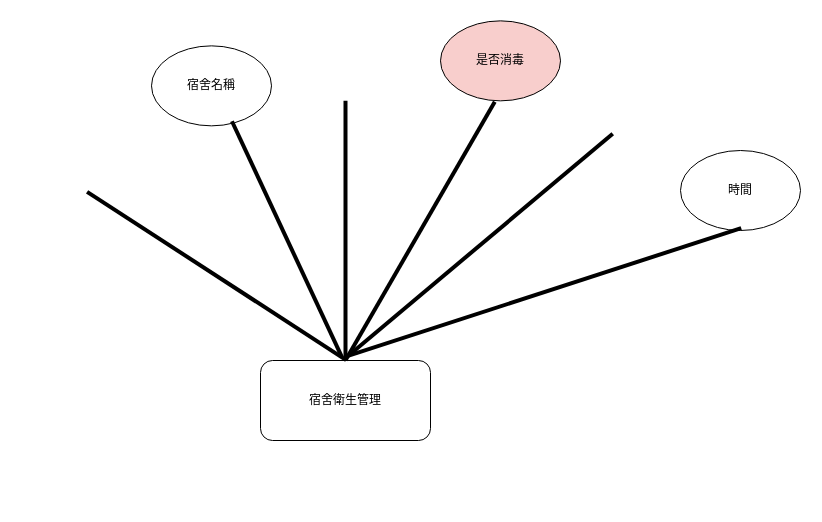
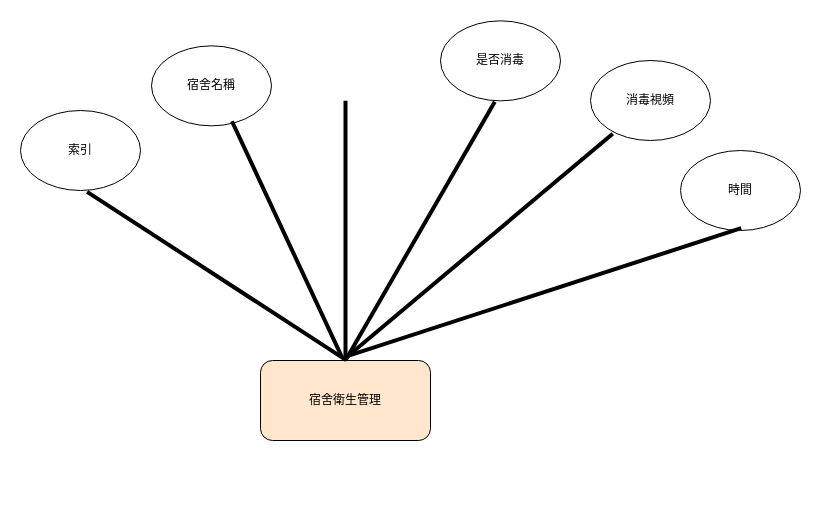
  <mxCell id="0" />
  <mxCell id="1" parent="0" />
- <mxCell id="2" value="宿舍衛生管理" style="rounded=1;whiteSpace=wrap;html=1;" vertex="1" parent="1"><mxGeometry x="260" y="360" width="170" height="80" as="geometry" /></mxCell>
+ <mxCell id="2" value="宿舍衛生管理" style="rounded=1;whiteSpace=wrap;html=1;fillColor=#ffe6cc;" vertex="1" parent="1"><mxGeometry x="260" y="360" width="170" height="80" as="geometry" /></mxCell>
+ <mxCell id="3" value="索引" style="ellipse;whiteSpace=wrap;html=1;" vertex="1" parent="1"><mxGeometry x="20" y="110" width="120" height="80" as="geometry" /></mxCell>
  <mxCell id="4" value="宿舍名稱" style="ellipse;whiteSpace=wrap;html=1;" vertex="1" parent="1"><mxGeometry x="151" y="45.35" width="120" height="80" as="geometry" /></mxCell>
- <mxCell id="5" value="是否消毒" style="ellipse;whiteSpace=wrap;html=1;fillColor=#f8cecc;" vertex="1" parent="1"><mxGeometry x="440" y="20.35" width="120" height="80" as="geometry" /></mxCell>
+ <mxCell id="5" value="是否消毒" style="ellipse;whiteSpace=wrap;html=1;" vertex="1" parent="1"><mxGeometry x="440" y="20.35" width="120" height="80" as="geometry" /></mxCell>
+ <mxCell id="6" value="消毒視頻" style="ellipse;whiteSpace=wrap;html=1;" vertex="1" parent="1"><mxGeometry x="590" y="60" width="120" height="80" as="geometry" /></mxCell>
  <mxCell id="7" value="時間" style="ellipse;whiteSpace=wrap;html=1;" vertex="1" parent="1"><mxGeometry x="680" y="150" width="120" height="80" as="geometry" /></mxCell>
  <mxCell id="8" value="" style="line;strokeWidth=4;direction=south;html=1;perimeter=backbonePerimeter;points=[];outlineConnect=0;rotation=-57;" vertex="1" parent="1"><mxGeometry x="211.15" y="120.98" width="10" height="308.94" as="geometry" /></mxCell>
  <mxCell id="9" value="" style="line;strokeWidth=4;direction=south;html=1;perimeter=backbonePerimeter;points=[];outlineConnect=0;rotation=-25;" vertex="1" parent="1"><mxGeometry x="281.39" y="108.58" width="10" height="260" as="geometry" /></mxCell>
  <mxCell id="10" value="" style="line;strokeWidth=4;direction=south;html=1;perimeter=backbonePerimeter;points=[];outlineConnect=0;rotation=0;" vertex="1" parent="1"><mxGeometry x="340" y="100.35" width="10" height="259.65" as="geometry" /></mxCell>
  <mxCell id="11" value="" style="line;strokeWidth=4;direction=south;html=1;perimeter=backbonePerimeter;points=[];outlineConnect=0;rotation=30;" vertex="1" parent="1"><mxGeometry x="414.67" y="81.25" width="10" height="298.48" as="geometry" /></mxCell>
  <mxCell id="12" value="" style="line;strokeWidth=4;direction=south;html=1;perimeter=backbonePerimeter;points=[];outlineConnect=0;rotation=50;" vertex="1" parent="1"><mxGeometry x="475.03" y="71.67" width="10" height="345.15" as="geometry" /></mxCell>
  <mxCell id="13" value="" style="line;strokeWidth=4;direction=south;html=1;perimeter=backbonePerimeter;points=[];outlineConnect=0;rotation=72;" vertex="1" parent="1"><mxGeometry x="538.29" y="84.19" width="10" height="415.15" as="geometry" /></mxCell>
